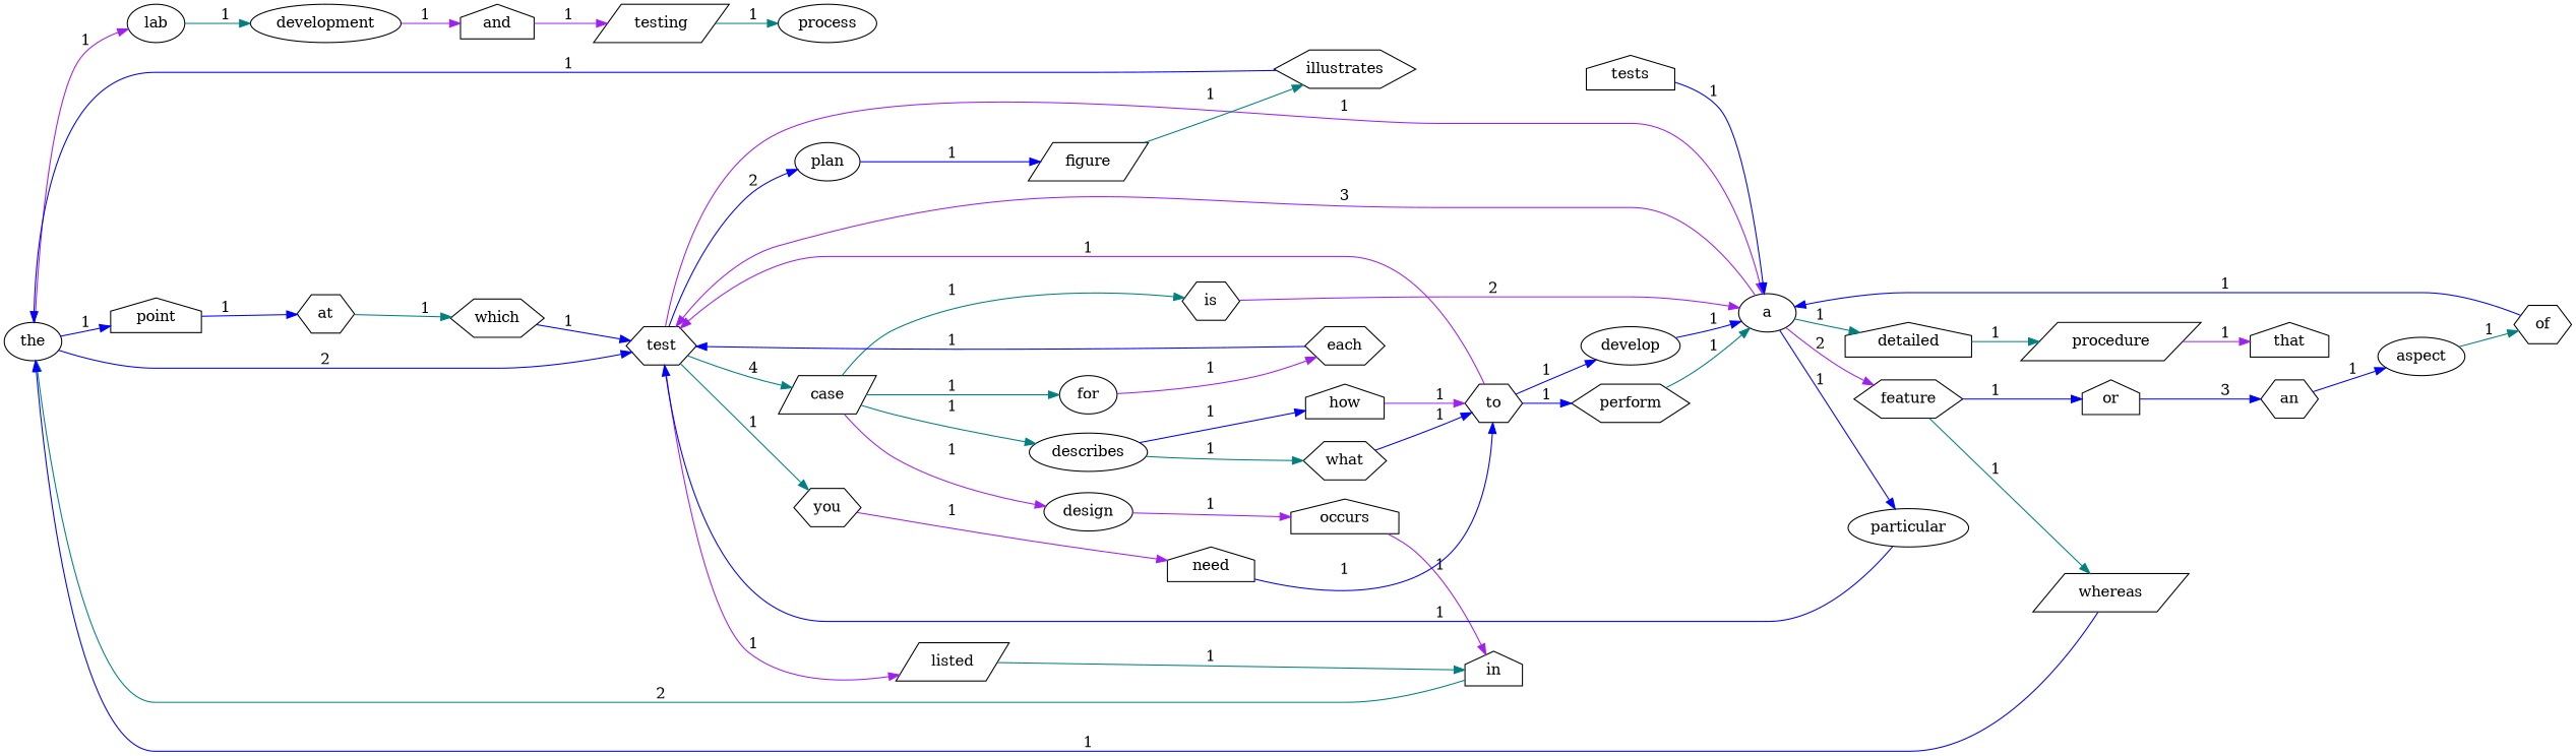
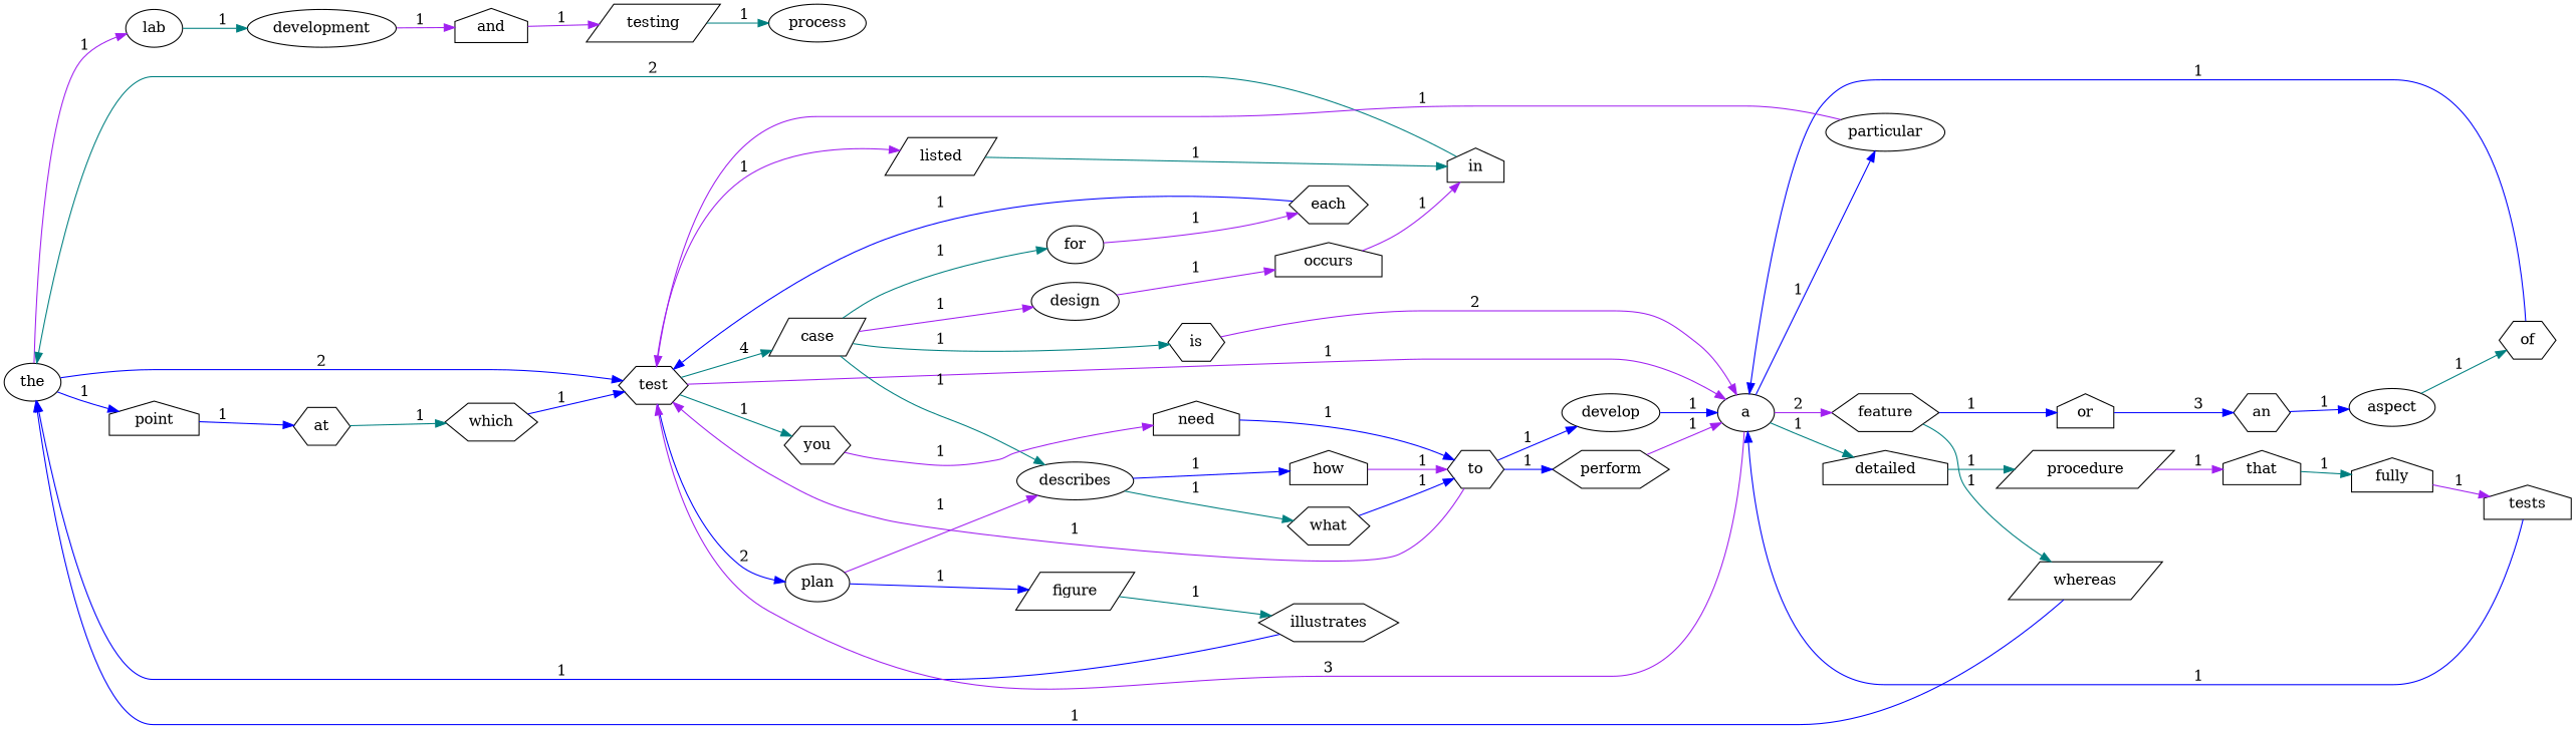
  digraph {
    rankdir=LR
    node [shape=hexagon]
    edge [color=blue]
    the [shape=ellipse]
    illustrates
    lab [shape=ellipse]
    point [shape=house]
    test
    development [shape=ellipse]
    at
    a [shape=ellipse]
    plan [shape=ellipse]
    case [shape=parallelogram]
    you
    listed [shape=parallelogram]
    for [shape=ellipse]
    each
    occurs [shape=house]
    in [shape=house]
    and [shape=house]
    testing [shape=parallelogram]
    which
    that [shape=house]
+   fully [shape=house]
    tests [shape=house]
    how [shape=house]
    to
    perform
    develop [shape=ellipse]
    or [shape=house]
    feature
    whereas [shape=parallelogram]
    an
    aspect [shape=ellipse]
    process [shape=ellipse]
    of
    detailed [shape=house]
    particular [shape=ellipse]
    procedure [shape=parallelogram]
    design [shape=ellipse]
    figure [shape=parallelogram]
    describes [shape=ellipse]
    what
    is
    need [shape=house]
    the -> lab [color=purple label=1]
    the -> point [label=1]
    the -> test [label=2]
    illustrates -> the [label=1]
    lab -> development [color=teal label=1]
    point -> at [label=1]
    test -> a [color=purple label=1]
    test -> plan [label=2]
    test -> case [color=teal label=4]
    test -> you [color=teal label=1]
    test -> listed [color=purple label=1]
    development -> and [color=purple label=1]
    at -> which [color=teal label=1]
    a -> test [color=purple label=3]
    a -> feature [color=purple label=2]
    a -> detailed [color=teal label=1]
    a -> particular [label=1]
    plan -> figure [label=1]
+   plan -> describes [color=purple label=1]
    case -> for [color=teal label=1]
    case -> design [color=purple label=1]
    case -> describes [color=teal label=1]
    case -> is [color=teal label=1]
    you -> need [color=purple label=1]
    listed -> in [color=teal label=1]
    for -> each [color=purple label=1]
    each -> test [label=1]
    occurs -> in [color=purple label=1]
    in -> the [color=teal label=2]
    and -> testing [color=purple label=1]
    testing -> process [color=teal label=1]
    which -> test [label=1]
+   that -> fully [color=teal label=1]
+   fully -> tests [color=purple label=1]
    tests -> a [label=1]
    how -> to [color=purple label=1]
    to -> test [color=purple label=1]
    to -> perform [label=1]
    to -> develop [label=1]
-   perform -> a [color=teal label=1]
+   perform -> a [color=purple label=1]
    develop -> a [label=1]
    or -> an [label=3]
    feature -> or [label=1]
    feature -> whereas [color=teal label=1]
    whereas -> the [label=1]
    an -> aspect [label=1]
    aspect -> of [color=teal label=1]
    of -> a [label=1]
    detailed -> procedure [color=teal label=1]
-   particular -> test [label=1]
+   particular -> test [color=purple label=1]
    procedure -> that [color=purple label=1]
    design -> occurs [color=purple label=1]
    figure -> illustrates [color=teal label=1]
    describes -> how [label=1]
    describes -> what [color=teal label=1]
    what -> to [label=1]
    is -> a [color=purple label=2]
    need -> to [label=1]
  }
